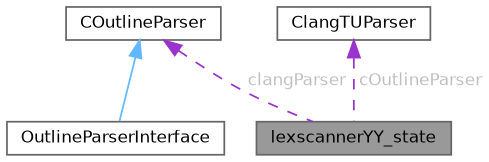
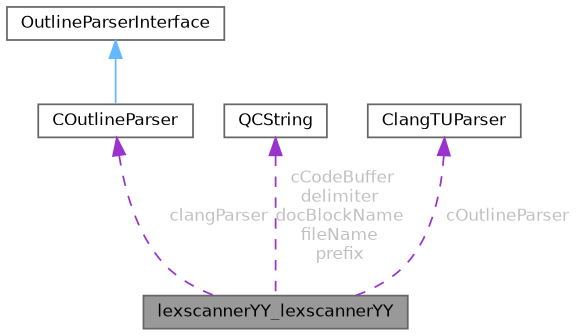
  digraph {
    node [color=gray40 fillcolor=white fontname=Helvetica fontsize=10 shape=box style=filled]
    edge [color=darkorchid3 dir=back fontcolor=grey fontname=Helvetica fontsize=10 labelfontname=Helvetica labelfontsize=10 style=dashed]
-   n1 [fillcolor=grey60 fontcolor=black height=0.2 label=lexscannerYY_state width=0.4]
+   n1 [fillcolor=grey60 fontcolor=black height=0.2 label=lexscannerYY_lexscannerYY width=0.4]
    n2 [height=0.2 label=COutlineParser width=0.4]
    n3 [height=0.2 label=OutlineParserInterface width=0.4]
+   n4 [height=0.2 label=QCString width=0.4]
    n5 [height=0.2 label=ClangTUParser width=0.4]
    n2 -> n1 [label=" clangParser"]
-   n2 -> n3 [color=steelblue1 style=solid fontcolor=""]
+   n3 -> n2 [color=steelblue1 style=solid fontcolor=""]
+   n4 -> n1 [label=" cCodeBuffer\ndelimiter\ndocBlockName\nfileName\nprefix"]
    n5 -> n1 [label=" cOutlineParser"]
  }
